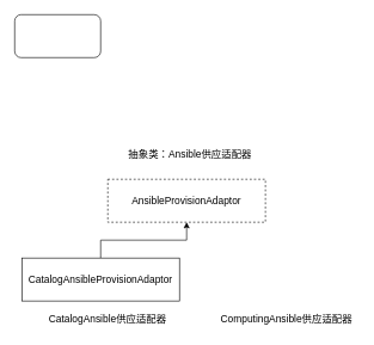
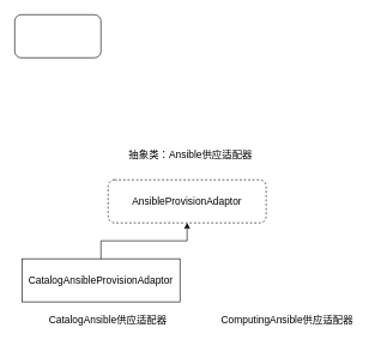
  <mxCell id="0" />
  <mxCell id="1" parent="0" />
  <mxCell id="2" value="" style="rounded=1;whiteSpace=wrap;html=1;" parent="1" vertex="1"><mxGeometry x="20" y="20" width="120" height="60" as="geometry" /></mxCell>
- <mxCell id="3" value="AnsibleProvisionAdaptor" style="rounded=0;whiteSpace=wrap;html=1;fontSize=14;dashed=1;" vertex="1" parent="1"><mxGeometry x="150" y="250" width="220" height="60" as="geometry" /></mxCell>
+ <mxCell id="3" value="AnsibleProvisionAdaptor" style="whiteSpace=wrap;html=1;fontSize=14;dashed=1;rounded=1;" vertex="1" parent="1"><mxGeometry x="150" y="250" width="220" height="60" as="geometry" /></mxCell>
  <mxCell id="4" value="&lt;span style=&quot;font-size: 14px;&quot;&gt;CatalogAnsible供应适配器&lt;/span&gt;" style="text;html=1;align=center;verticalAlign=middle;whiteSpace=wrap;rounded=0;" vertex="1" parent="1"><mxGeometry x="65" y="430" width="170" height="30" as="geometry" /></mxCell>
  <mxCell id="5" value="&lt;span style=&quot;font-size: 14px;&quot;&gt;Computing&lt;/span&gt;&lt;span style=&quot;font-size: 14px;&quot;&gt;Ansible供应适配器&lt;/span&gt;" style="text;html=1;align=center;verticalAlign=middle;whiteSpace=wrap;rounded=0;" vertex="1" parent="1"><mxGeometry x="299" y="430" width="201" height="30" as="geometry" /></mxCell>
  <mxCell id="6" value="" style="edgeStyle=orthogonalEdgeStyle;rounded=0;orthogonalLoop=1;jettySize=auto;html=1;" edge="1" parent="1" source="7" target="3"><mxGeometry relative="1" as="geometry" /></mxCell>
  <mxCell id="7" value="CatalogAnsibleProvisionAdaptor" style="rounded=0;whiteSpace=wrap;html=1;fontSize=14;" vertex="1" parent="1"><mxGeometry x="30" y="360" width="220" height="60" as="geometry" /></mxCell>
  <mxCell id="8" value="&lt;span style=&quot;font-size: 14px;&quot;&gt;抽象类：Ansible供应适配器&lt;/span&gt;" style="text;html=1;align=center;verticalAlign=middle;whiteSpace=wrap;rounded=0;" vertex="1" parent="1"><mxGeometry x="170" y="200" width="190" height="30" as="geometry" /></mxCell>
